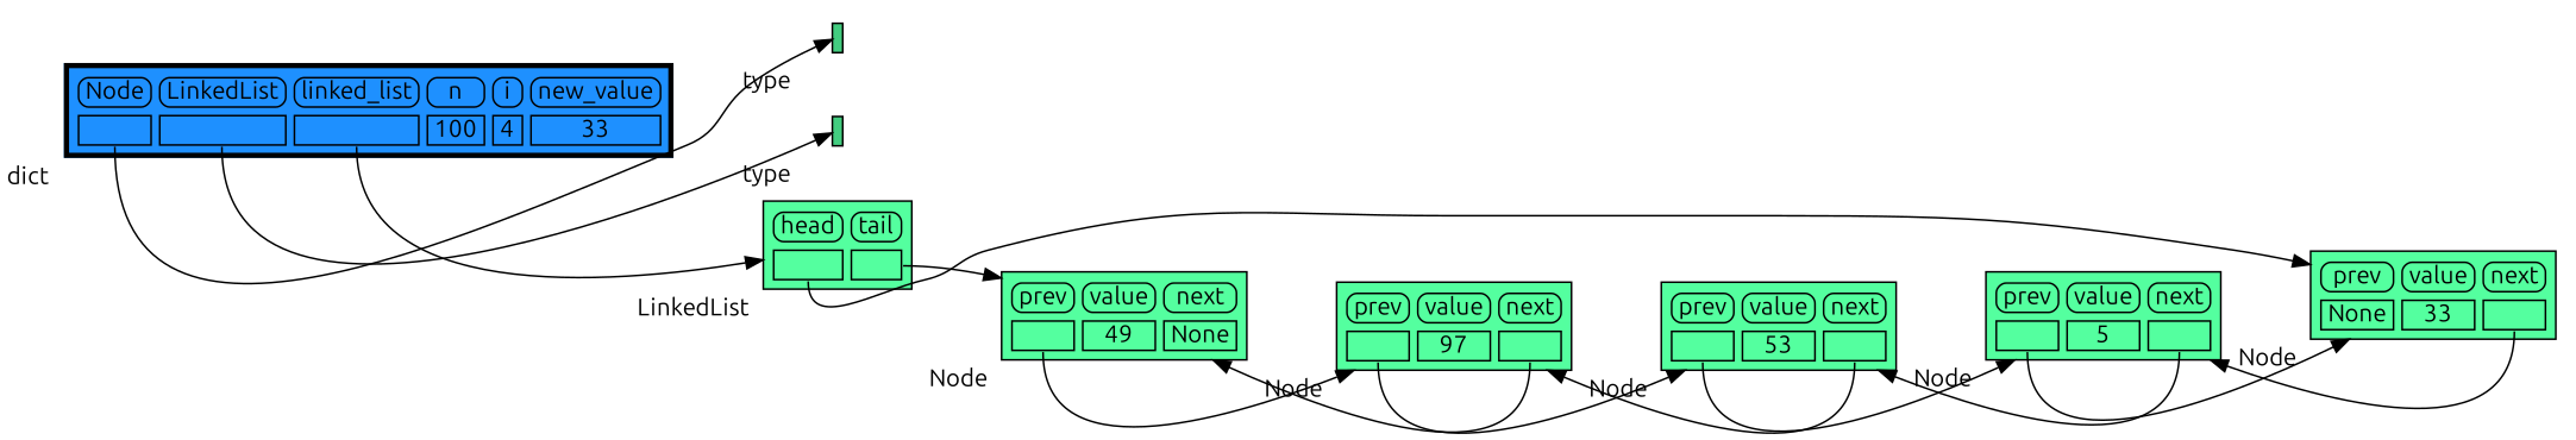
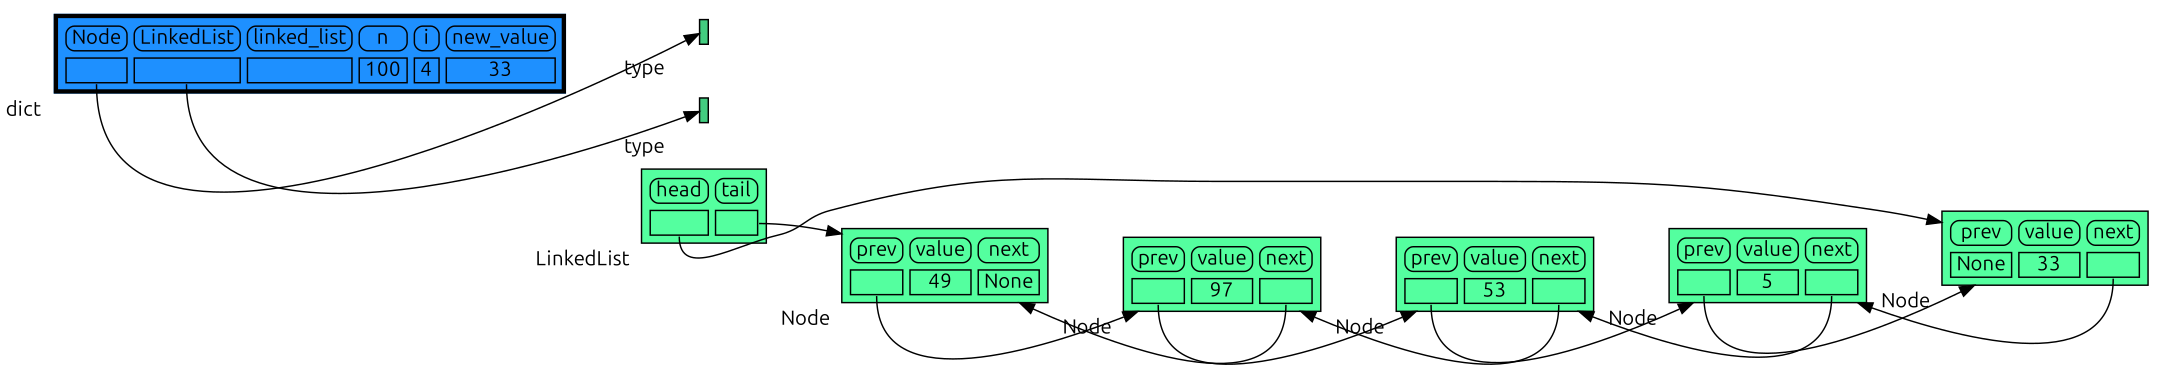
  digraph {
    rankdir=LR
    fontname=Ubuntu
    node [shape=plaintext xlabel="Node" fontname=Ubuntu]
    edge [style=solid fontname=Ubuntu headport=table tailport=ref0]
    n1 [label=< <TABLE BORDER="1" CELLBORDER="1" CELLSPACING="0" CELLPADDING="0" BGCOLOR="seagreen3" PORT="table">     <TR><TD BORDER="0"> </TD></TR> </TABLE> > xlabel=type]
    n2 [label=< <TABLE BORDER="1" CELLBORDER="1" CELLSPACING="0" CELLPADDING="0" BGCOLOR="seagreen3" PORT="table">     <TR><TD BORDER="0"> </TD></TR> </TABLE> > xlabel=type]
    n3 [label=< <TABLE BORDER="1" CELLBORDER="1" CELLSPACING="5" CELLPADDING="0" BGCOLOR="seagreen1" PORT="table">     <TR><TD BORDER="1" STYLE="ROUNDED"> head </TD><TD BORDER="1" STYLE="ROUNDED"> tail </TD></TR>     <TR><TD BORDER="1" PORT="ref0"> </TD><TD BORDER="1" PORT="ref1"> </TD></TR> </TABLE> > xlabel=LinkedList]
    n4 [label=< <TABLE BORDER="1" CELLBORDER="1" CELLSPACING="5" CELLPADDING="0" BGCOLOR="seagreen1" PORT="table">     <TR><TD BORDER="1" STYLE="ROUNDED"> prev </TD><TD BORDER="1" STYLE="ROUNDED"> value </TD><TD BORDER="1" STYLE="ROUNDED"> next </TD></TR>     <TR><TD BORDER="1" PORT="ref0"> </TD><TD BORDER="1"> 49 </TD><TD BORDER="1"> None </TD></TR> </TABLE> >]
    n5 [label=< <TABLE BORDER="1" CELLBORDER="1" CELLSPACING="5" CELLPADDING="0" BGCOLOR="seagreen1" PORT="table">     <TR><TD BORDER="1" STYLE="ROUNDED"> prev </TD><TD BORDER="1" STYLE="ROUNDED"> value </TD><TD BORDER="1" STYLE="ROUNDED"> next </TD></TR>     <TR><TD BORDER="1" PORT="ref0"> </TD><TD BORDER="1"> 97 </TD><TD BORDER="1" PORT="ref1"> </TD></TR> </TABLE> >]
    n6 [label=< <TABLE BORDER="1" CELLBORDER="1" CELLSPACING="5" CELLPADDING="0" BGCOLOR="seagreen1" PORT="table">     <TR><TD BORDER="1" STYLE="ROUNDED"> prev </TD><TD BORDER="1" STYLE="ROUNDED"> value </TD><TD BORDER="1" STYLE="ROUNDED"> next </TD></TR>     <TR><TD BORDER="1" PORT="ref0"> </TD><TD BORDER="1"> 53 </TD><TD BORDER="1" PORT="ref1"> </TD></TR> </TABLE> >]
    n7 [label=< <TABLE BORDER="1" CELLBORDER="1" CELLSPACING="5" CELLPADDING="0" BGCOLOR="seagreen1" PORT="table">     <TR><TD BORDER="1" STYLE="ROUNDED"> prev </TD><TD BORDER="1" STYLE="ROUNDED"> value </TD><TD BORDER="1" STYLE="ROUNDED"> next </TD></TR>     <TR><TD BORDER="1" PORT="ref0"> </TD><TD BORDER="1"> 5 </TD><TD BORDER="1" PORT="ref1"> </TD></TR> </TABLE> >]
    n8 [label=< <TABLE BORDER="1" CELLBORDER="1" CELLSPACING="5" CELLPADDING="0" BGCOLOR="seagreen1" PORT="table">     <TR><TD BORDER="1" STYLE="ROUNDED"> prev </TD><TD BORDER="1" STYLE="ROUNDED"> value </TD><TD BORDER="1" STYLE="ROUNDED"> next </TD></TR>     <TR><TD BORDER="1"> None </TD><TD BORDER="1"> 33 </TD><TD BORDER="1" PORT="ref0"> </TD></TR> </TABLE> >]
    n9 [label=< <TABLE BORDER="3" CELLBORDER="1" CELLSPACING="5" CELLPADDING="0" BGCOLOR="dodgerblue1" PORT="table">     <TR><TD BORDER="1" STYLE="ROUNDED"> Node </TD><TD BORDER="1" STYLE="ROUNDED"> LinkedList </TD><TD BORDER="1" STYLE="ROUNDED"> linked_list </TD><TD BORDER="1" STYLE="ROUNDED"> n </TD><TD BORDER="1" STYLE="ROUNDED"> i </TD><TD BORDER="1" STYLE="ROUNDED"> new_value </TD></TR>     <TR><TD BORDER="1" PORT="ref0"> </TD><TD BORDER="1" PORT="ref1"> </TD><TD BORDER="1" PORT="ref2"> </TD><TD BORDER="1"> 100 </TD><TD BORDER="1"> 4 </TD><TD BORDER="1"> 33 </TD></TR> </TABLE> > xlabel=dict]
    subgraph sub_1 {
      rank=same
      n1
      n2
      n3
    }
    n1 -> n2 [style=invis weight=10 headport="" tailport=""]
    n2 -> n3 [style=invis weight=10 headport="" tailport=""]
    n3 -> n4 [tailport=ref1]
    n3 -> n8
    n4 -> n5
    n5 -> n4 [tailport=ref1]
    n5 -> n6
    n6 -> n5 [tailport=ref1]
    n6 -> n7
    n7 -> n6 [tailport=ref1]
    n7 -> n8
    n8 -> n7
    n9 -> n1
    n9 -> n2 [tailport=ref1]
-   n9 -> n3 [tailport=ref2]
  }
